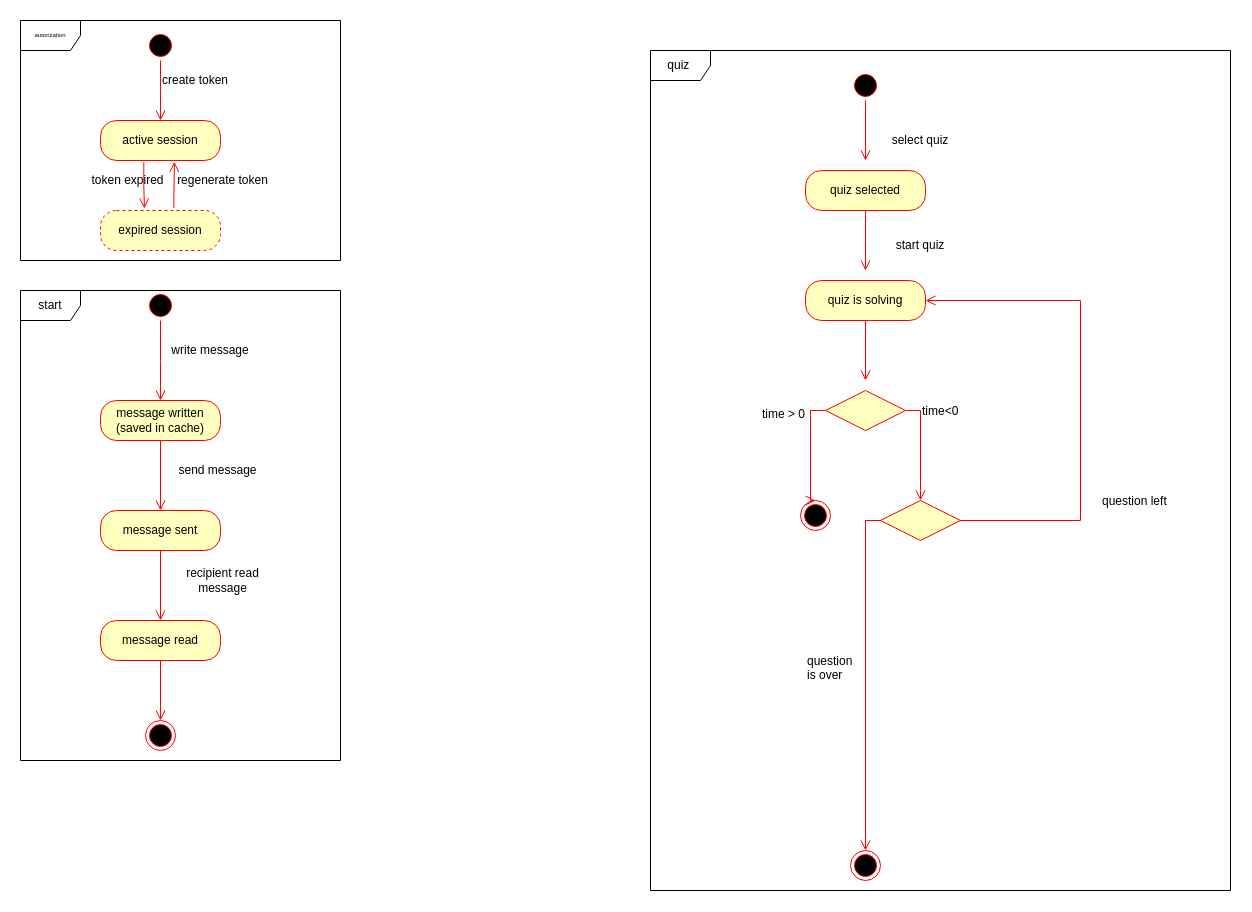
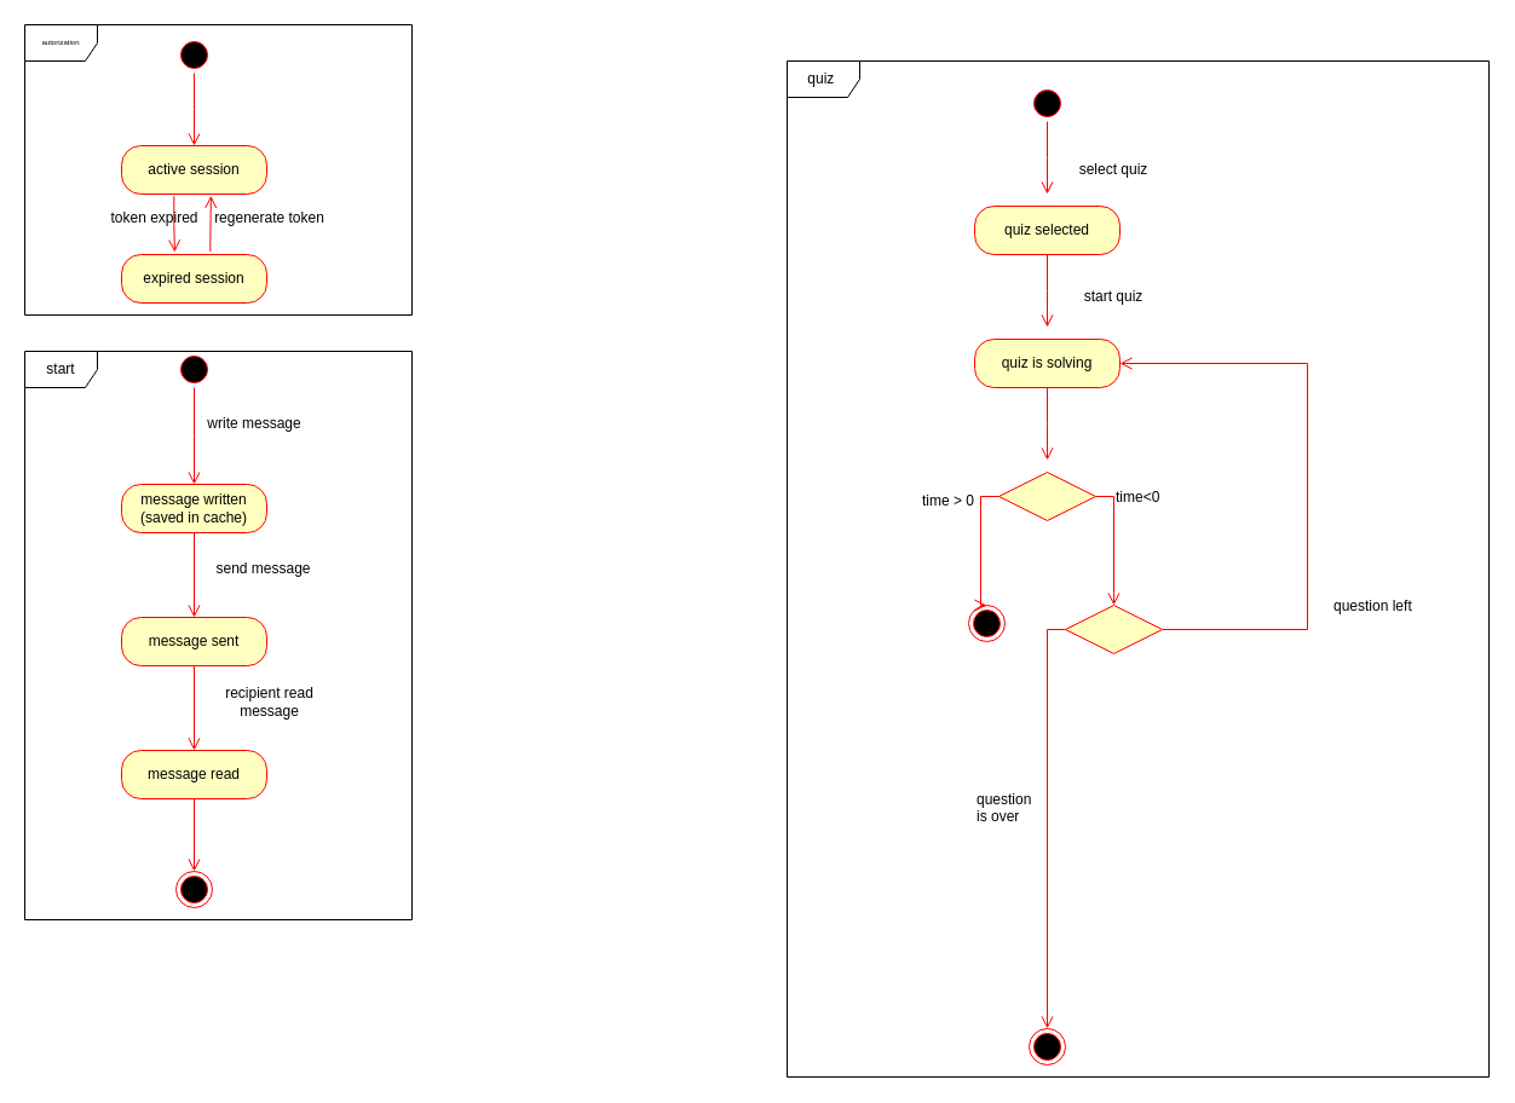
  <mxCell id="0" />
  <mxCell id="1" parent="0" />
  <mxCell id="2" value="quiz&amp;nbsp;" style="shape=umlFrame;whiteSpace=wrap;html=1;fontSize=12;" vertex="1" parent="1"><mxGeometry x="650" y="50" width="580" height="840" as="geometry" /></mxCell>
  <mxCell id="3" value="autorization" style="shape=umlFrame;whiteSpace=wrap;html=1;fontSize=6;" vertex="1" parent="1"><mxGeometry x="20" y="20" width="320" height="240" as="geometry" /></mxCell>
  <mxCell id="4" value="" style="ellipse;html=1;shape=startState;fillColor=#000000;strokeColor=#ff0000;" vertex="1" parent="1"><mxGeometry x="145" y="30" width="30" height="30" as="geometry" /></mxCell>
  <mxCell id="5" value="" style="edgeStyle=orthogonalEdgeStyle;html=1;verticalAlign=bottom;endArrow=open;endSize=8;strokeColor=#ff0000;rounded=0;" edge="1" source="4" parent="1"><mxGeometry relative="1" as="geometry"><mxPoint x="160" y="120" as="targetPoint" /></mxGeometry></mxCell>
  <mxCell id="6" value="active session" style="rounded=1;whiteSpace=wrap;html=1;arcSize=40;fontColor=#000000;fillColor=#ffffc0;strokeColor=#ff0000;" vertex="1" parent="1"><mxGeometry x="100" y="120" width="120" height="40" as="geometry" /></mxCell>
- <mxCell id="7" value="expired session" style="rounded=1;whiteSpace=wrap;html=1;arcSize=40;fontColor=#000000;fillColor=#ffffc0;strokeColor=#ff0000;dashed=1;" vertex="1" parent="1"><mxGeometry x="100" y="210" width="120" height="40" as="geometry" /></mxCell>
+ <mxCell id="7" value="expired session" style="rounded=1;whiteSpace=wrap;html=1;arcSize=40;fontColor=#000000;fillColor=#ffffc0;strokeColor=#ff0000;" vertex="1" parent="1"><mxGeometry x="100" y="210" width="120" height="40" as="geometry" /></mxCell>
  <mxCell id="8" value="" style="edgeStyle=orthogonalEdgeStyle;html=1;verticalAlign=bottom;endArrow=open;endSize=8;strokeColor=#ff0000;rounded=0;entryX=0.366;entryY=-0.05;entryDx=0;entryDy=0;exitX=0.361;exitY=1.047;exitDx=0;exitDy=0;exitPerimeter=0;entryPerimeter=0;" edge="1" source="6" parent="1" target="7"><mxGeometry relative="1" as="geometry"><mxPoint x="130" y="210" as="targetPoint" /><mxPoint x="130" y="170" as="sourcePoint" /></mxGeometry></mxCell>
  <mxCell id="9" value="" style="edgeStyle=orthogonalEdgeStyle;html=1;verticalAlign=bottom;endArrow=open;endSize=8;strokeColor=#ff0000;rounded=0;entryX=0.616;entryY=1.033;entryDx=0;entryDy=0;entryPerimeter=0;exitX=0.611;exitY=-0.064;exitDx=0;exitDy=0;exitPerimeter=0;" edge="1" parent="1" source="7" target="6"><mxGeometry relative="1" as="geometry"><mxPoint x="375" y="290" as="targetPoint" /><mxPoint x="375" y="230" as="sourcePoint" /><Array as="points"><mxPoint x="173" y="200" /><mxPoint x="174" y="200" /></Array></mxGeometry></mxCell>
- <mxCell id="10" value="create token" style="text;html=1;strokeColor=none;fillColor=none;align=center;verticalAlign=middle;whiteSpace=wrap;rounded=0;" vertex="1" parent="1"><mxGeometry x="160" y="70" width="70" height="20" as="geometry" /></mxCell>
  <mxCell id="11" value="token expired" style="text;html=1;strokeColor=none;fillColor=none;align=center;verticalAlign=middle;whiteSpace=wrap;rounded=0;" vertex="1" parent="1"><mxGeometry x="90" y="170" width="75" height="20" as="geometry" /></mxCell>
  <mxCell id="12" value="regenerate token" style="text;html=1;strokeColor=none;fillColor=none;align=center;verticalAlign=middle;whiteSpace=wrap;rounded=0;" vertex="1" parent="1"><mxGeometry x="175" y="170" width="95" height="20" as="geometry" /></mxCell>
  <mxCell id="13" value="" style="ellipse;html=1;shape=startState;fillColor=#000000;strokeColor=#ff0000;fontSize=6;" vertex="1" parent="1"><mxGeometry x="145" y="290" width="30" height="30" as="geometry" /></mxCell>
  <mxCell id="14" value="" style="edgeStyle=orthogonalEdgeStyle;html=1;verticalAlign=bottom;endArrow=open;endSize=8;strokeColor=#ff0000;rounded=0;fontSize=6;exitX=0.5;exitY=1;exitDx=0;exitDy=0;" edge="1" source="13" parent="1"><mxGeometry relative="1" as="geometry"><mxPoint x="160" y="400" as="targetPoint" /><mxPoint x="160" y="330" as="sourcePoint" /></mxGeometry></mxCell>
  <mxCell id="15" value="&lt;font style=&quot;font-size: 12px;&quot;&gt;message written&lt;br&gt;(saved in cache)&lt;br&gt;&lt;/font&gt;" style="rounded=1;whiteSpace=wrap;html=1;arcSize=40;fontColor=#000000;fillColor=#ffffc0;strokeColor=#ff0000;fontSize=6;" vertex="1" parent="1"><mxGeometry x="100" y="400" width="120" height="40" as="geometry" /></mxCell>
  <mxCell id="16" value="" style="edgeStyle=orthogonalEdgeStyle;html=1;verticalAlign=bottom;endArrow=open;endSize=8;strokeColor=#ff0000;rounded=0;fontSize=6;entryX=0.5;entryY=0;entryDx=0;entryDy=0;exitX=0.5;exitY=1;exitDx=0;exitDy=0;" edge="1" source="15" parent="1" target="17"><mxGeometry relative="1" as="geometry"><mxPoint x="160" y="500" as="targetPoint" /><mxPoint x="160" y="450" as="sourcePoint" /></mxGeometry></mxCell>
  <mxCell id="17" value="&lt;font style=&quot;font-size: 12px;&quot;&gt;message sent&lt;/font&gt;" style="rounded=1;whiteSpace=wrap;html=1;arcSize=40;fontColor=#000000;fillColor=#ffffc0;strokeColor=#ff0000;fontSize=6;" vertex="1" parent="1"><mxGeometry x="100" y="510" width="120" height="40" as="geometry" /></mxCell>
  <mxCell id="18" value="" style="edgeStyle=orthogonalEdgeStyle;html=1;verticalAlign=bottom;endArrow=open;endSize=8;strokeColor=#ff0000;rounded=0;fontSize=6;entryX=0.5;entryY=0;entryDx=0;entryDy=0;exitX=0.5;exitY=1;exitDx=0;exitDy=0;" edge="1" source="17" parent="1" target="19"><mxGeometry relative="1" as="geometry"><mxPoint x="160" y="610" as="targetPoint" /><mxPoint x="160" y="560" as="sourcePoint" /></mxGeometry></mxCell>
  <mxCell id="19" value="&lt;font style=&quot;font-size: 12px;&quot;&gt;message read&lt;/font&gt;" style="rounded=1;whiteSpace=wrap;html=1;arcSize=40;fontColor=#000000;fillColor=#ffffc0;strokeColor=#ff0000;fontSize=6;" vertex="1" parent="1"><mxGeometry x="100" y="620" width="120" height="40" as="geometry" /></mxCell>
  <mxCell id="20" value="" style="edgeStyle=orthogonalEdgeStyle;html=1;verticalAlign=bottom;endArrow=open;endSize=8;strokeColor=#ff0000;rounded=0;fontSize=6;exitX=0.5;exitY=1;exitDx=0;exitDy=0;entryX=0.5;entryY=0;entryDx=0;entryDy=0;" edge="1" source="19" parent="1" target="21"><mxGeometry relative="1" as="geometry"><mxPoint x="160" y="720" as="targetPoint" /><mxPoint x="160" y="670" as="sourcePoint" /></mxGeometry></mxCell>
  <mxCell id="21" value="" style="ellipse;html=1;shape=endState;fillColor=#000000;strokeColor=#ff0000;fontSize=6;" vertex="1" parent="1"><mxGeometry x="145" y="720" width="30" height="30" as="geometry" /></mxCell>
  <mxCell id="22" value="write message" style="text;html=1;strokeColor=none;fillColor=none;align=center;verticalAlign=middle;whiteSpace=wrap;rounded=0;" vertex="1" parent="1"><mxGeometry x="170" y="340" width="80" height="20" as="geometry" /></mxCell>
  <mxCell id="23" value="send message" style="text;html=1;strokeColor=none;fillColor=none;align=center;verticalAlign=middle;whiteSpace=wrap;rounded=0;" vertex="1" parent="1"><mxGeometry x="175" y="460" width="85" height="20" as="geometry" /></mxCell>
  <mxCell id="24" value="recipient read message" style="text;html=1;strokeColor=none;fillColor=none;align=center;verticalAlign=middle;whiteSpace=wrap;rounded=0;" vertex="1" parent="1"><mxGeometry x="175" y="570" width="95" height="20" as="geometry" /></mxCell>
  <mxCell id="25" value="start" style="shape=umlFrame;whiteSpace=wrap;html=1;fontSize=12;" vertex="1" parent="1"><mxGeometry x="20" y="290" width="320" height="470" as="geometry" /></mxCell>
  <mxCell id="26" value="" style="ellipse;html=1;shape=startState;fillColor=#000000;strokeColor=#ff0000;fontSize=12;" vertex="1" parent="1"><mxGeometry x="850" y="70" width="30" height="30" as="geometry" /></mxCell>
  <mxCell id="27" value="" style="edgeStyle=orthogonalEdgeStyle;html=1;verticalAlign=bottom;endArrow=open;endSize=8;strokeColor=#ff0000;rounded=0;fontSize=12;" edge="1" source="26" parent="1"><mxGeometry relative="1" as="geometry"><mxPoint x="865" y="160" as="targetPoint" /></mxGeometry></mxCell>
  <mxCell id="28" value="quiz selected" style="rounded=1;whiteSpace=wrap;html=1;arcSize=40;fontColor=#000000;fillColor=#ffffc0;strokeColor=#ff0000;fontSize=12;" vertex="1" parent="1"><mxGeometry x="805" y="170" width="120" height="40" as="geometry" /></mxCell>
  <mxCell id="29" value="" style="edgeStyle=orthogonalEdgeStyle;html=1;verticalAlign=bottom;endArrow=open;endSize=8;strokeColor=#ff0000;rounded=0;fontSize=12;" edge="1" source="28" parent="1"><mxGeometry relative="1" as="geometry"><mxPoint x="865" y="270" as="targetPoint" /></mxGeometry></mxCell>
  <mxCell id="30" value="quiz is solving" style="rounded=1;whiteSpace=wrap;html=1;arcSize=40;fontColor=#000000;fillColor=#ffffc0;strokeColor=#ff0000;fontSize=12;" vertex="1" parent="1"><mxGeometry x="805" y="280" width="120" height="40" as="geometry" /></mxCell>
  <mxCell id="31" value="" style="edgeStyle=orthogonalEdgeStyle;html=1;verticalAlign=bottom;endArrow=open;endSize=8;strokeColor=#ff0000;rounded=0;fontSize=12;" edge="1" source="30" parent="1"><mxGeometry relative="1" as="geometry"><mxPoint x="865" y="380" as="targetPoint" /></mxGeometry></mxCell>
  <mxCell id="32" value="" style="rhombus;whiteSpace=wrap;html=1;fillColor=#ffffc0;strokeColor=#ff0000;fontSize=12;" vertex="1" parent="1"><mxGeometry x="825" y="390" width="80" height="40" as="geometry" /></mxCell>
  <mxCell id="33" value="time&amp;lt;0" style="edgeStyle=orthogonalEdgeStyle;html=1;align=left;verticalAlign=bottom;endArrow=open;endSize=8;strokeColor=#ff0000;rounded=0;fontSize=12;" edge="1" source="32" parent="1"><mxGeometry x="-0.524" relative="1" as="geometry"><mxPoint x="920" y="500" as="targetPoint" /><Array as="points"><mxPoint x="920" y="410" /><mxPoint x="920" y="490" /></Array><mxPoint as="offset" /></mxGeometry></mxCell>
  <mxCell id="34" value="time &amp;gt; 0" style="edgeStyle=orthogonalEdgeStyle;html=1;align=left;verticalAlign=top;endArrow=open;endSize=8;strokeColor=#ff0000;rounded=0;fontSize=12;" edge="1" source="32" parent="1"><mxGeometry x="-0.727" y="-51" relative="1" as="geometry"><mxPoint x="815" y="500" as="targetPoint" /><Array as="points"><mxPoint x="810" y="410" /><mxPoint x="810" y="500" /></Array><mxPoint x="1" y="-10" as="offset" /></mxGeometry></mxCell>
  <mxCell id="35" value="" style="ellipse;html=1;shape=endState;fillColor=#000000;strokeColor=#ff0000;fontSize=12;" vertex="1" parent="1"><mxGeometry x="800" y="500" width="30" height="30" as="geometry" /></mxCell>
  <mxCell id="36" value="" style="rhombus;whiteSpace=wrap;html=1;fillColor=#ffffc0;strokeColor=#ff0000;fontSize=12;" vertex="1" parent="1"><mxGeometry x="880" y="500" width="80" height="40" as="geometry" /></mxCell>
  <mxCell id="37" value="question left" style="edgeStyle=orthogonalEdgeStyle;html=1;align=left;verticalAlign=bottom;endArrow=open;endSize=8;strokeColor=#ff0000;rounded=0;fontSize=12;entryX=1;entryY=0.5;entryDx=0;entryDy=0;" edge="1" source="36" parent="1" target="30"><mxGeometry x="-0.474" y="-20" relative="1" as="geometry"><mxPoint x="990" y="670" as="targetPoint" /><Array as="points"><mxPoint x="1080" y="520" /><mxPoint x="1080" y="300" /></Array><mxPoint as="offset" /></mxGeometry></mxCell>
  <mxCell id="38" value="question &lt;br&gt;is over" style="edgeStyle=orthogonalEdgeStyle;html=1;align=left;verticalAlign=top;endArrow=open;endSize=8;strokeColor=#ff0000;rounded=0;fontSize=12;entryX=0.5;entryY=0;entryDx=0;entryDy=0;" edge="1" source="36" parent="1" target="39"><mxGeometry x="-0.176" y="-60" relative="1" as="geometry"><mxPoint x="860" y="670" as="targetPoint" /><Array as="points"><mxPoint x="865" y="520" /></Array><mxPoint as="offset" /></mxGeometry></mxCell>
  <mxCell id="39" value="" style="ellipse;html=1;shape=endState;fillColor=#000000;strokeColor=#ff0000;fontSize=12;" vertex="1" parent="1"><mxGeometry x="850" y="850" width="30" height="30" as="geometry" /></mxCell>
  <mxCell id="40" value="select quiz" style="text;html=1;strokeColor=none;fillColor=none;align=center;verticalAlign=middle;whiteSpace=wrap;rounded=0;fontSize=12;" vertex="1" parent="1"><mxGeometry x="890" y="125" width="60" height="30" as="geometry" /></mxCell>
  <mxCell id="41" value="start quiz" style="text;html=1;strokeColor=none;fillColor=none;align=center;verticalAlign=middle;whiteSpace=wrap;rounded=0;fontSize=12;" vertex="1" parent="1"><mxGeometry x="890" y="230" width="60" height="30" as="geometry" /></mxCell>
